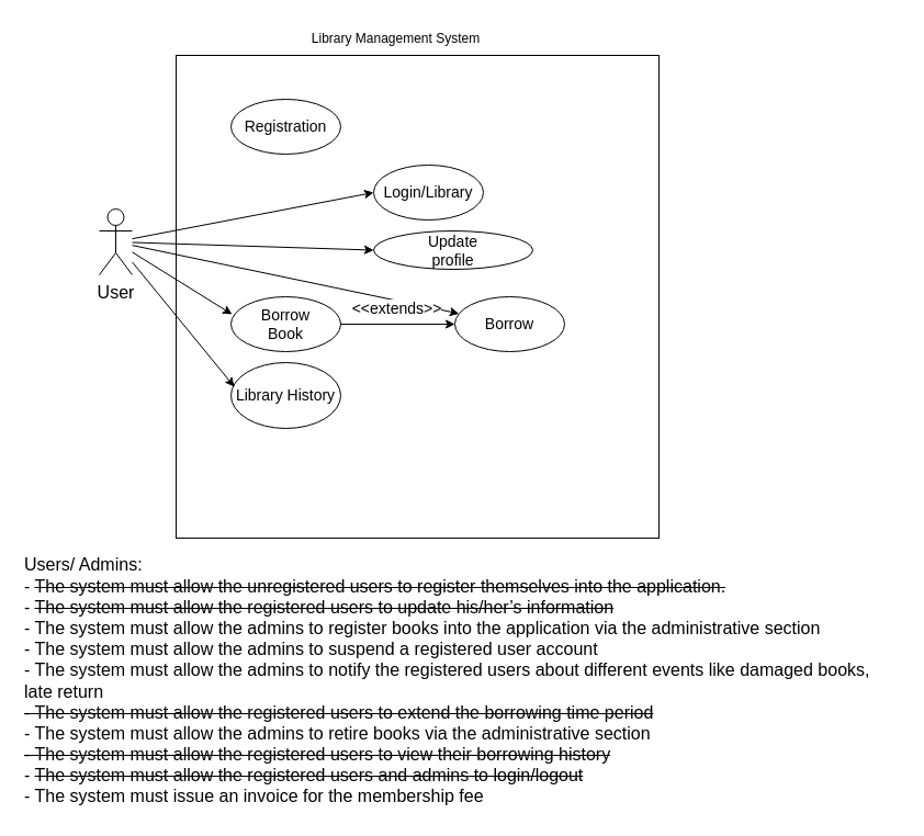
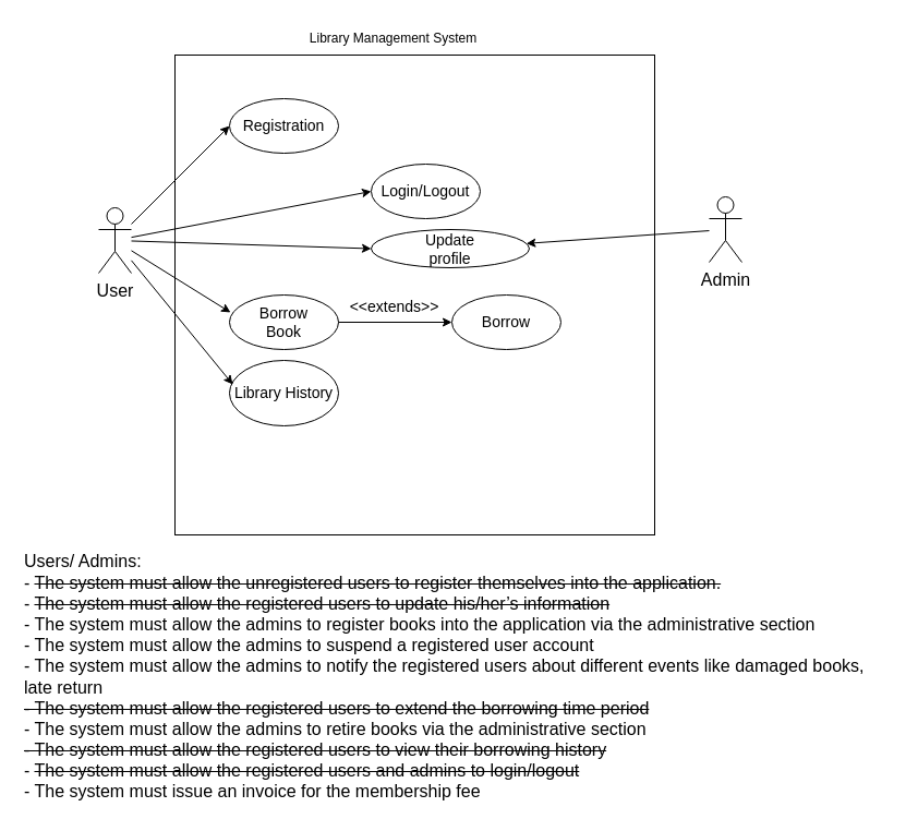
  <mxCell id="0" />
  <mxCell id="1" parent="0" />
  <mxCell id="2" value="" style="whiteSpace=wrap;html=1;aspect=fixed;" vertex="1" parent="1"><mxGeometry x="160" y="50" width="440" height="440" as="geometry" /></mxCell>
  <mxCell id="3" value="Library Management System" style="text;html=1;align=center;verticalAlign=middle;resizable=0;points=[];autosize=1;strokeColor=none;fillColor=none;" vertex="1" parent="1"><mxGeometry x="270" y="20" width="180" height="30" as="geometry" /></mxCell>
  <mxCell id="4" value="&lt;div style=&quot;font-size: 16px;&quot;&gt;&lt;font style=&quot;font-size: 16px;&quot;&gt;Users/ Admins:&lt;/font&gt;&lt;/div&gt;&lt;div style=&quot;font-size: 16px;&quot;&gt;&lt;font style=&quot;font-size: 16px;&quot;&gt;- &lt;strike&gt;The system must allow the unregistered users to register themselves into the application.&lt;/strike&gt;&lt;/font&gt;&lt;/div&gt;&lt;div style=&quot;font-size: 16px;&quot;&gt;&lt;span style=&quot;background-color: initial;&quot;&gt;- &lt;strike&gt;The system must allow the registered users to update his/her’s information&lt;/strike&gt;&lt;/span&gt;&lt;br&gt;&lt;/div&gt;&lt;div style=&quot;font-size: 16px;&quot;&gt;&lt;span style=&quot;background-color: initial;&quot;&gt;- The system must allow the admins to register books into the application via the administrative section&lt;/span&gt;&lt;br&gt;&lt;/div&gt;&lt;div style=&quot;font-size: 16px;&quot;&gt;&lt;span style=&quot;background-color: initial;&quot;&gt;- The system must allow the admins to suspend a registered user account&lt;/span&gt;&lt;br&gt;&lt;/div&gt;&lt;div style=&quot;font-size: 16px;&quot;&gt;&lt;span style=&quot;background-color: initial;&quot;&gt;- The system must allow the admins to notify the registered users about different events like damaged books,&amp;nbsp;&lt;/span&gt;&lt;br&gt;&lt;/div&gt;&lt;div style=&quot;font-size: 16px;&quot;&gt;&lt;font style=&quot;font-size: 16px;&quot;&gt;late return&lt;/font&gt;&lt;/div&gt;&lt;div style=&quot;font-size: 16px;&quot;&gt;&lt;span style=&quot;background-color: initial;&quot;&gt;&lt;strike&gt;- The system must allow the registered users to extend the borrowing time period&lt;/strike&gt;&lt;/span&gt;&lt;br&gt;&lt;/div&gt;&lt;div style=&quot;font-size: 16px;&quot;&gt;&lt;span style=&quot;background-color: initial;&quot;&gt;- The system must allow the admins to retire books via the administrative section&lt;/span&gt;&lt;br&gt;&lt;/div&gt;&lt;div style=&quot;font-size: 16px;&quot;&gt;&lt;span style=&quot;background-color: initial;&quot;&gt;&lt;strike&gt;- The system must allow the registered users to view their borrowing history&lt;/strike&gt;&lt;/span&gt;&lt;br&gt;&lt;/div&gt;&lt;div style=&quot;font-size: 16px;&quot;&gt;&lt;span style=&quot;background-color: initial;&quot;&gt;- &lt;strike&gt;The system must allow the registered users and admins to login/logout&lt;/strike&gt;&lt;/span&gt;&lt;br&gt;&lt;/div&gt;&lt;div style=&quot;font-size: 16px;&quot;&gt;&lt;span style=&quot;background-color: initial;&quot;&gt;- The system must issue an invoice for the membership fee&lt;/span&gt;&lt;br&gt;&lt;/div&gt;" style="text;html=1;align=left;verticalAlign=middle;resizable=0;points=[];autosize=1;strokeColor=none;fillColor=none;" vertex="1" parent="1"><mxGeometry x="20" y="500" width="800" height="240" as="geometry" /></mxCell>
- <mxCell id="5" style="rounded=0;orthogonalLoop=1;jettySize=auto;html=1;fontSize=14;" edge="1" parent="1" source="6" target="13"><mxGeometry relative="1" as="geometry" /></mxCell>
+ <mxCell id="5" style="rounded=0;orthogonalLoop=1;jettySize=auto;html=1;entryX=0;entryY=0.5;entryDx=0;entryDy=0;fontSize=14;" edge="1" parent="1" source="6" target="8"><mxGeometry relative="1" as="geometry" /></mxCell>
  <mxCell id="6" value="User" style="shape=umlActor;verticalLabelPosition=bottom;verticalAlign=top;html=1;outlineConnect=0;fontSize=16;" vertex="1" parent="1"><mxGeometry x="90" y="190" width="30" height="60" as="geometry" /></mxCell>
+ <mxCell id="7" value="Admin" style="shape=umlActor;verticalLabelPosition=bottom;verticalAlign=top;html=1;outlineConnect=0;fontSize=16;" vertex="1" parent="1"><mxGeometry x="650" y="180" width="30" height="60" as="geometry" /></mxCell>
  <mxCell id="8" value="Registration" style="ellipse;whiteSpace=wrap;html=1;fontSize=14;" vertex="1" parent="1"><mxGeometry x="210" y="90" width="100" height="50" as="geometry" /></mxCell>
- <mxCell id="9" value="Login/Library" style="ellipse;whiteSpace=wrap;html=1;fontSize=14;" vertex="1" parent="1"><mxGeometry x="340" y="150" width="100" height="50" as="geometry" /></mxCell>
+ <mxCell id="9" value="Login/Logout" style="ellipse;whiteSpace=wrap;html=1;fontSize=14;" vertex="1" parent="1"><mxGeometry x="340" y="150" width="100" height="50" as="geometry" /></mxCell>
  <mxCell id="10" style="rounded=0;orthogonalLoop=1;jettySize=auto;html=1;entryX=0;entryY=0.5;entryDx=0;entryDy=0;fontSize=14;" edge="1" parent="1" source="6" target="9"><mxGeometry relative="1" as="geometry"><mxPoint x="120" y="140" as="sourcePoint" /><mxPoint x="220" y="125" as="targetPoint" /></mxGeometry></mxCell>
  <mxCell id="11" value="Update &lt;br&gt;profile" style="ellipse;whiteSpace=wrap;html=1;fontSize=14;" vertex="1" parent="1"><mxGeometry x="340" y="210" width="145" height="35" as="geometry" /></mxCell>
  <mxCell id="12" value="Borrow &lt;br&gt;Book" style="ellipse;whiteSpace=wrap;html=1;fontSize=14;" vertex="1" parent="1"><mxGeometry x="210" y="270" width="100" height="50" as="geometry" /></mxCell>
  <mxCell id="13" value="Borrow" style="ellipse;whiteSpace=wrap;html=1;fontSize=14;" vertex="1" parent="1"><mxGeometry x="414" y="270" width="100" height="50" as="geometry" /></mxCell>
  <mxCell id="14" style="rounded=0;orthogonalLoop=1;jettySize=auto;html=1;entryX=0;entryY=0.5;entryDx=0;entryDy=0;fontSize=14;" edge="1" parent="1" source="12" target="13"><mxGeometry relative="1" as="geometry"><mxPoint x="310" y="300" as="sourcePoint" /><mxPoint x="410" y="339.13" as="targetPoint" /></mxGeometry></mxCell>
  <mxCell id="15" value="&amp;lt;&amp;lt;extends&amp;gt;&amp;gt;" style="edgeLabel;html=1;align=center;verticalAlign=middle;resizable=0;points=[];fontSize=14;" vertex="1" connectable="0" parent="14"><mxGeometry x="-0.173" y="-1" relative="1" as="geometry"><mxPoint x="7" y="-16" as="offset" /></mxGeometry></mxCell>
  <mxCell id="16" style="rounded=0;orthogonalLoop=1;jettySize=auto;html=1;entryX=0;entryY=0.5;entryDx=0;entryDy=0;fontSize=14;" edge="1" parent="1" source="6" target="11"><mxGeometry relative="1" as="geometry"><mxPoint x="100" y="130" as="sourcePoint" /><mxPoint x="220" y="185" as="targetPoint" /></mxGeometry></mxCell>
  <mxCell id="17" style="rounded=0;orthogonalLoop=1;jettySize=auto;html=1;entryX=0.01;entryY=0.32;entryDx=0;entryDy=0;fontSize=14;entryPerimeter=0;" edge="1" parent="1" source="6" target="12"><mxGeometry relative="1" as="geometry"><mxPoint x="110" y="140" as="sourcePoint" /><mxPoint x="220" y="245" as="targetPoint" /></mxGeometry></mxCell>
  <mxCell id="18" value="Library History" style="ellipse;whiteSpace=wrap;html=1;fontSize=14;" vertex="1" parent="1"><mxGeometry x="210" y="330" width="100" height="60" as="geometry" /></mxCell>
  <mxCell id="19" style="rounded=0;orthogonalLoop=1;jettySize=auto;html=1;entryX=0.03;entryY=0.367;entryDx=0;entryDy=0;fontSize=14;entryPerimeter=0;" edge="1" parent="1" source="6" target="18"><mxGeometry relative="1" as="geometry"><mxPoint x="120" y="238.534" as="sourcePoint" /><mxPoint x="221" y="296" as="targetPoint" /></mxGeometry></mxCell>
+ <mxCell id="20" style="rounded=0;orthogonalLoop=1;jettySize=auto;html=1;fontSize=14;" edge="1" parent="1" source="7" target="11"><mxGeometry relative="1" as="geometry"><mxPoint x="650" y="133.837" as="sourcePoint" /><mxPoint x="450" y="185" as="targetPoint" /></mxGeometry></mxCell>
